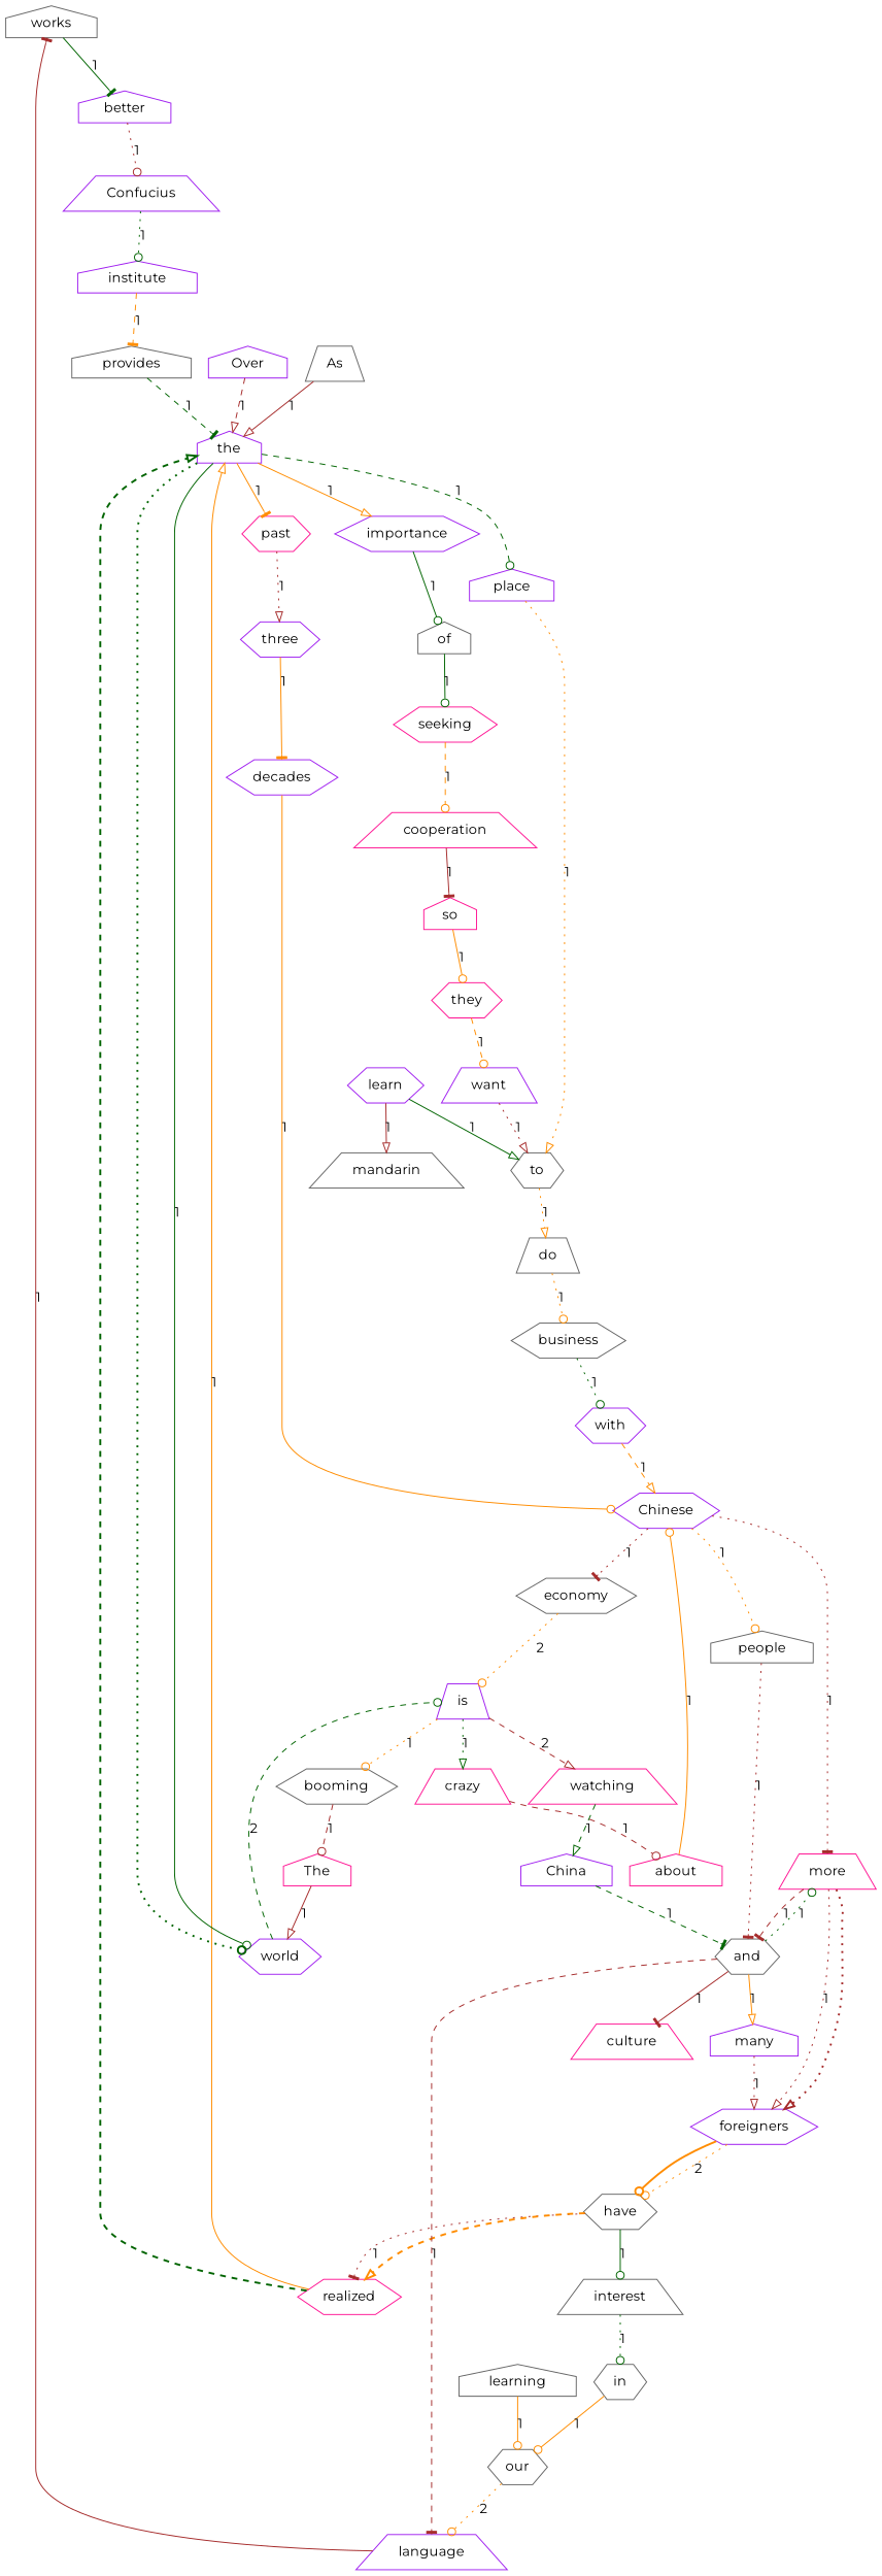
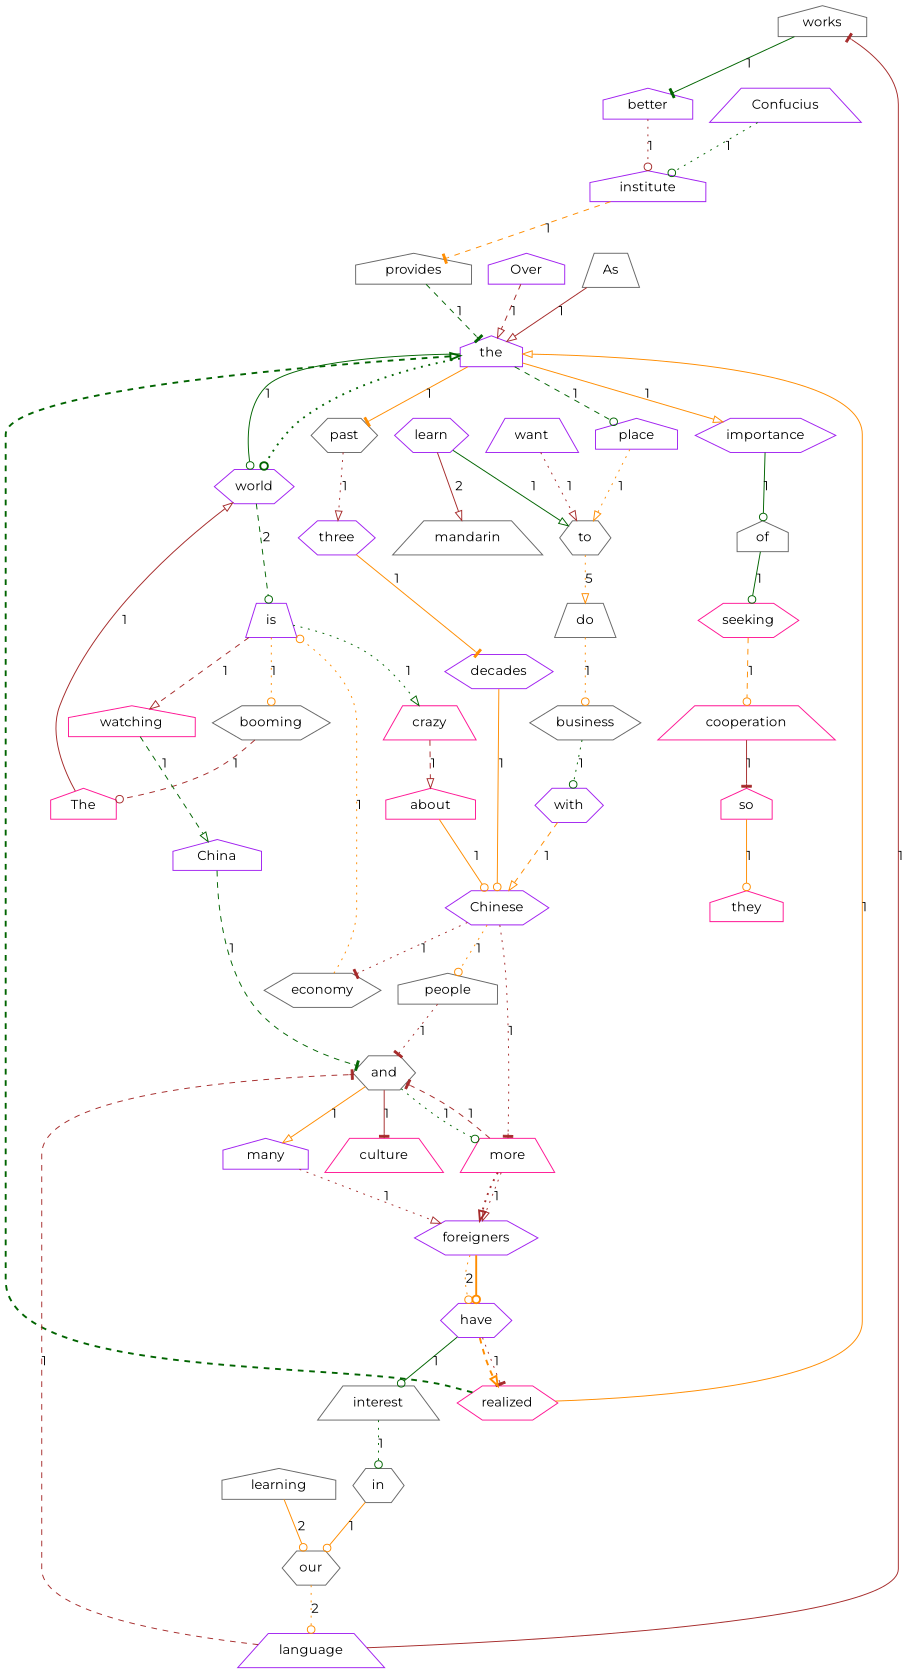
  digraph {
    fontname=Montserrat
    node [color=purple fontname=Montserrat shape=hexagon]
    edge [arrowhead=odot color=darkorange fontname=Montserrat style=dotted]
    works [color=gray40 shape=house]
    better [shape=house]
    Confucius [shape=trapezium]
    institute [shape=house]
    foreigners
-   have [color=gray40]
+   have
    interest [color=gray40 shape=trapezium]
    realized [color=deeppink]
    in [color=gray40]
    the [shape=house]
    of [color=gray40 shape=house]
    importance
    seeking [color=deeppink]
    cooperation [color=deeppink shape=trapezium]
    about [color=deeppink shape=house]
    Chinese
    more [color=deeppink shape=trapezium]
    economy [color=gray40]
    people [color=gray40 shape=house]
    and [color=gray40]
    is [shape=trapezium]
    learning [color=gray40 shape=house]
    our [color=gray40]
    language [shape=trapezium]
    culture [color=deeppink shape=trapezium]
    many [shape=house]
    do [color=gray40 shape=trapezium]
    business [color=gray40]
    with
    booming [color=gray40]
    The [color=deeppink shape=house]
    world
    three
    decades
-   watching [color=deeppink shape=trapezium]
+   watching [color=deeppink shape=house]
    China [shape=house]
    crazy [color=deeppink shape=trapezium]
    Over [shape=house]
    place [shape=house]
-   past [color=deeppink]
+   past [color=gray40]
    to [color=gray40]
    As [color=gray40 shape=trapezium]
    provides [color=gray40 shape=house]
    so [color=deeppink shape=house]
    learn
    mandarin [color=gray40 shape=trapezium]
-   they [color=deeppink]
+   they [color=deeppink shape=house]
    want [shape=trapezium]
    works -> better [arrowhead=tee color=darkgreen label=1 style=solid]
-   better -> Confucius [color=brown label=1]
+   better -> institute [color=brown label=1]
    Confucius -> institute [color=darkgreen label=1]
    institute -> provides [arrowhead=tee label=1 style=dashed]
    foreigners -> have [label=2]
    foreigners -> have [penwidth=2.0 style=solid]
    have -> interest [color=darkgreen label=1 style=solid]
    have -> realized [arrowhead=tee color=brown label=1]
    have -> realized [arrowhead=onormal penwidth=2.0 style=dashed]
    interest -> in [color=darkgreen label=1]
    realized -> the [arrowhead=onormal label=1 style=solid]
    realized -> the [arrowhead=onormal color=darkgreen penwidth=2.0 style=dashed]
    in -> our [label=1 style=solid]
    the -> importance [arrowhead=onormal label=1 style=solid]
    the -> world [color=darkgreen label=1 style=solid]
    the -> world [color=darkgreen penwidth=2.0]
    the -> place [color=darkgreen label=1 style=dashed]
    the -> past [arrowhead=tee label=1 style=solid]
    of -> seeking [color=darkgreen label=1 style=solid]
    importance -> of [color=darkgreen label=1 style=solid]
    seeking -> cooperation [label=1 style=dashed]
    cooperation -> so [arrowhead=tee color=brown label=1 style=solid]
    about -> Chinese [label=1 style=solid]
    Chinese -> more [arrowhead=tee color=brown label=1]
    Chinese -> economy [arrowhead=tee color=brown label=1]
    Chinese -> people [label=1]
    more -> foreigners [arrowhead=onormal color=brown label=1]
    more -> foreigners [arrowhead=onormal color=brown penwidth=2.0]
    more -> and [arrowhead=tee color=brown label=1 style=dashed]
-   economy -> is [label=2]
+   economy -> is [label=1]
    people -> and [arrowhead=tee color=brown label=1]
    and -> more [color=darkgreen label=1]
    and -> culture [arrowhead=tee color=brown label=1 style=solid]
    and -> many [arrowhead=onormal label=1 style=solid]
    is -> booming [label=1]
-   is -> watching [arrowhead=onormal color=brown label=2 style=dashed]
+   is -> watching [arrowhead=onormal color=brown label=1 style=dashed]
    is -> crazy [arrowhead=onormal color=darkgreen label=1]
-   learning -> our [label=1 style=solid]
+   learning -> our [label=2 style=solid]
    our -> language [label=2]
    language -> works [arrowhead=tee color=brown label=1 style=solid]
-   and -> language [arrowhead=tee color=brown label=1 style=dashed]
+   language -> and [arrowhead=tee color=brown label=1 style=dashed]
    many -> foreigners [arrowhead=onormal color=brown label=1]
    do -> business [label=1]
    business -> with [color=darkgreen label=1]
    with -> Chinese [arrowhead=onormal label=1 style=dashed]
    booming -> The [color=brown label=1 style=dashed]
    The -> world [arrowhead=onormal color=brown label=1 style=solid]
    world -> is [color=darkgreen label=2 style=dashed]
    three -> decades [arrowhead=tee label=1 style=solid]
    decades -> Chinese [label=1 style=solid]
    watching -> China [arrowhead=onormal color=darkgreen label=1 style=dashed]
    China -> and [arrowhead=tee color=darkgreen label=1 style=dashed]
-   crazy -> about [color=brown label=1 style=dashed]
+   crazy -> about [arrowhead=onormal color=brown label=1 style=dashed]
    Over -> the [arrowhead=onormal color=brown label=1 style=dashed]
    place -> to [arrowhead=onormal label=1]
    past -> three [arrowhead=onormal color=brown label=1]
-   to -> do [arrowhead=onormal label=1]
+   to -> do [arrowhead=onormal label=5]
    As -> the [arrowhead=onormal color=brown label=1 style=solid]
    provides -> the [arrowhead=tee color=darkgreen label=1 style=dashed]
    so -> they [label=1 style=solid]
    learn -> to [arrowhead=onormal color=darkgreen label=1 style=solid]
-   learn -> mandarin [arrowhead=onormal color=brown label=1 style=solid]
-   they -> want [label=1 style=dashed]
+   learn -> mandarin [arrowhead=onormal color=brown label=2 style=solid]
    want -> to [arrowhead=onormal color=brown label=1]
  }
